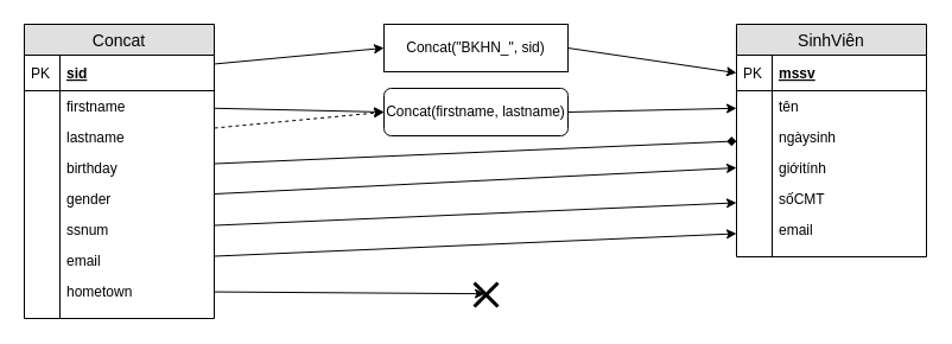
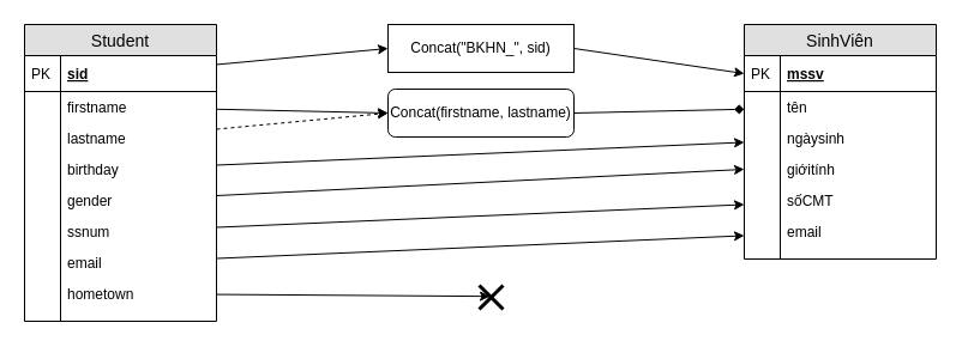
  <mxCell id="0" />
  <mxCell id="1" parent="0" />
- <mxCell id="2" value="Concat" style="swimlane;fontStyle=0;childLayout=stackLayout;horizontal=1;startSize=26;fillColor=#e0e0e0;horizontalStack=0;resizeParent=1;resizeParentMax=0;resizeLast=0;collapsible=1;marginBottom=0;swimlaneFillColor=#ffffff;align=center;fontSize=14;" vertex="1" parent="1"><mxGeometry x="20" y="20" width="160" height="248" as="geometry" /></mxCell>
+ <mxCell id="2" value="Student" style="swimlane;fontStyle=0;childLayout=stackLayout;horizontal=1;startSize=26;fillColor=#e0e0e0;horizontalStack=0;resizeParent=1;resizeParentMax=0;resizeLast=0;collapsible=1;marginBottom=0;swimlaneFillColor=#ffffff;align=center;fontSize=14;" vertex="1" parent="1"><mxGeometry x="20" y="20" width="160" height="248" as="geometry" /></mxCell>
  <mxCell id="3" value="sid" style="shape=partialRectangle;top=0;left=0;right=0;bottom=1;align=left;verticalAlign=middle;fillColor=none;spacingLeft=34;spacingRight=4;overflow=hidden;rotatable=0;points=[[0,0.5],[1,0.5]];portConstraint=eastwest;dropTarget=0;fontStyle=5;fontSize=12;" vertex="1" parent="2"><mxGeometry y="26" width="160" height="30" as="geometry" /></mxCell>
  <mxCell id="4" value="PK" style="shape=partialRectangle;top=0;left=0;bottom=0;fillColor=none;align=left;verticalAlign=middle;spacingLeft=4;spacingRight=4;overflow=hidden;rotatable=0;points=[];portConstraint=eastwest;part=1;fontSize=12;" vertex="1" connectable="0" parent="3"><mxGeometry width="30" height="30" as="geometry" /></mxCell>
  <mxCell id="5" value="firstname" style="shape=partialRectangle;top=0;left=0;right=0;bottom=0;align=left;verticalAlign=top;fillColor=none;spacingLeft=34;spacingRight=4;overflow=hidden;rotatable=0;points=[[0,0.5],[1,0.5]];portConstraint=eastwest;dropTarget=0;fontSize=12;" vertex="1" parent="2"><mxGeometry y="56" width="160" height="26" as="geometry" /></mxCell>
  <mxCell id="6" value="" style="shape=partialRectangle;top=0;left=0;bottom=0;fillColor=none;align=left;verticalAlign=top;spacingLeft=4;spacingRight=4;overflow=hidden;rotatable=0;points=[];portConstraint=eastwest;part=1;fontSize=12;" vertex="1" connectable="0" parent="5"><mxGeometry width="30" height="26" as="geometry" /></mxCell>
  <mxCell id="7" value="lastname" style="shape=partialRectangle;top=0;left=0;right=0;bottom=0;align=left;verticalAlign=top;fillColor=none;spacingLeft=34;spacingRight=4;overflow=hidden;rotatable=0;points=[[0,0.5],[1,0.5]];portConstraint=eastwest;dropTarget=0;fontSize=12;" vertex="1" parent="2"><mxGeometry y="82" width="160" height="26" as="geometry" /></mxCell>
  <mxCell id="8" value="" style="shape=partialRectangle;top=0;left=0;bottom=0;fillColor=none;align=left;verticalAlign=top;spacingLeft=4;spacingRight=4;overflow=hidden;rotatable=0;points=[];portConstraint=eastwest;part=1;fontSize=12;" vertex="1" connectable="0" parent="7"><mxGeometry width="30" height="26" as="geometry" /></mxCell>
  <mxCell id="9" value="birthday" style="shape=partialRectangle;top=0;left=0;right=0;bottom=0;align=left;verticalAlign=top;fillColor=none;spacingLeft=34;spacingRight=4;overflow=hidden;rotatable=0;points=[[0,0.5],[1,0.5]];portConstraint=eastwest;dropTarget=0;fontSize=12;" vertex="1" parent="2"><mxGeometry y="108" width="160" height="26" as="geometry" /></mxCell>
  <mxCell id="10" value="" style="shape=partialRectangle;top=0;left=0;bottom=0;fillColor=none;align=left;verticalAlign=top;spacingLeft=4;spacingRight=4;overflow=hidden;rotatable=0;points=[];portConstraint=eastwest;part=1;fontSize=12;" vertex="1" connectable="0" parent="9"><mxGeometry width="30" height="26" as="geometry" /></mxCell>
  <mxCell id="11" value="gender" style="shape=partialRectangle;top=0;left=0;right=0;bottom=0;align=left;verticalAlign=top;fillColor=none;spacingLeft=34;spacingRight=4;overflow=hidden;rotatable=0;points=[[0,0.5],[1,0.5]];portConstraint=eastwest;dropTarget=0;fontSize=12;" vertex="1" parent="2"><mxGeometry y="134" width="160" height="26" as="geometry" /></mxCell>
  <mxCell id="12" value="" style="shape=partialRectangle;top=0;left=0;bottom=0;fillColor=none;align=left;verticalAlign=top;spacingLeft=4;spacingRight=4;overflow=hidden;rotatable=0;points=[];portConstraint=eastwest;part=1;fontSize=12;" vertex="1" connectable="0" parent="11"><mxGeometry width="30" height="26" as="geometry" /></mxCell>
  <mxCell id="13" value="ssnum" style="shape=partialRectangle;top=0;left=0;right=0;bottom=0;align=left;verticalAlign=top;fillColor=none;spacingLeft=34;spacingRight=4;overflow=hidden;rotatable=0;points=[[0,0.5],[1,0.5]];portConstraint=eastwest;dropTarget=0;fontSize=12;" vertex="1" parent="2"><mxGeometry y="160" width="160" height="26" as="geometry" /></mxCell>
  <mxCell id="14" value="" style="shape=partialRectangle;top=0;left=0;bottom=0;fillColor=none;align=left;verticalAlign=top;spacingLeft=4;spacingRight=4;overflow=hidden;rotatable=0;points=[];portConstraint=eastwest;part=1;fontSize=12;" vertex="1" connectable="0" parent="13"><mxGeometry width="30" height="26" as="geometry" /></mxCell>
  <mxCell id="15" value="email" style="shape=partialRectangle;top=0;left=0;right=0;bottom=0;align=left;verticalAlign=top;fillColor=none;spacingLeft=34;spacingRight=4;overflow=hidden;rotatable=0;points=[[0,0.5],[1,0.5]];portConstraint=eastwest;dropTarget=0;fontSize=12;" vertex="1" parent="2"><mxGeometry y="186" width="160" height="26" as="geometry" /></mxCell>
  <mxCell id="16" value="" style="shape=partialRectangle;top=0;left=0;bottom=0;fillColor=none;align=left;verticalAlign=top;spacingLeft=4;spacingRight=4;overflow=hidden;rotatable=0;points=[];portConstraint=eastwest;part=1;fontSize=12;" vertex="1" connectable="0" parent="15"><mxGeometry width="30" height="26" as="geometry" /></mxCell>
  <mxCell id="17" value="hometown" style="shape=partialRectangle;top=0;left=0;right=0;bottom=0;align=left;verticalAlign=top;fillColor=none;spacingLeft=34;spacingRight=4;overflow=hidden;rotatable=0;points=[[0,0.5],[1,0.5]];portConstraint=eastwest;dropTarget=0;fontSize=12;" vertex="1" parent="2"><mxGeometry y="212" width="160" height="26" as="geometry" /></mxCell>
  <mxCell id="18" value="" style="shape=partialRectangle;top=0;left=0;bottom=0;fillColor=none;align=left;verticalAlign=top;spacingLeft=4;spacingRight=4;overflow=hidden;rotatable=0;points=[];portConstraint=eastwest;part=1;fontSize=12;" vertex="1" connectable="0" parent="17"><mxGeometry width="30" height="26" as="geometry" /></mxCell>
  <mxCell id="19" value="" style="shape=partialRectangle;top=0;left=0;right=0;bottom=0;align=left;verticalAlign=top;fillColor=none;spacingLeft=34;spacingRight=4;overflow=hidden;rotatable=0;points=[[0,0.5],[1,0.5]];portConstraint=eastwest;dropTarget=0;fontSize=12;" vertex="1" parent="2"><mxGeometry y="238" width="160" height="10" as="geometry" /></mxCell>
  <mxCell id="20" value="" style="shape=partialRectangle;top=0;left=0;bottom=0;fillColor=none;align=left;verticalAlign=top;spacingLeft=4;spacingRight=4;overflow=hidden;rotatable=0;points=[];portConstraint=eastwest;part=1;fontSize=12;" vertex="1" connectable="0" parent="19"><mxGeometry width="30" height="10" as="geometry" /></mxCell>
  <mxCell id="21" value="SinhViên" style="swimlane;fontStyle=0;childLayout=stackLayout;horizontal=1;startSize=26;fillColor=#e0e0e0;horizontalStack=0;resizeParent=1;resizeParentMax=0;resizeLast=0;collapsible=1;marginBottom=0;swimlaneFillColor=#ffffff;align=center;fontSize=14;" vertex="1" parent="1"><mxGeometry x="620" y="20" width="160" height="196" as="geometry" /></mxCell>
  <mxCell id="22" value="mssv" style="shape=partialRectangle;top=0;left=0;right=0;bottom=1;align=left;verticalAlign=middle;fillColor=none;spacingLeft=34;spacingRight=4;overflow=hidden;rotatable=0;points=[[0,0.5],[1,0.5]];portConstraint=eastwest;dropTarget=0;fontStyle=5;fontSize=12;" vertex="1" parent="21"><mxGeometry y="26" width="160" height="30" as="geometry" /></mxCell>
  <mxCell id="23" value="PK" style="shape=partialRectangle;top=0;left=0;bottom=0;fillColor=none;align=left;verticalAlign=middle;spacingLeft=4;spacingRight=4;overflow=hidden;rotatable=0;points=[];portConstraint=eastwest;part=1;fontSize=12;" vertex="1" connectable="0" parent="22"><mxGeometry width="30" height="30" as="geometry" /></mxCell>
  <mxCell id="24" value="tên" style="shape=partialRectangle;top=0;left=0;right=0;bottom=0;align=left;verticalAlign=top;fillColor=none;spacingLeft=34;spacingRight=4;overflow=hidden;rotatable=0;points=[[0,0.5],[1,0.5]];portConstraint=eastwest;dropTarget=0;fontSize=12;" vertex="1" parent="21"><mxGeometry y="56" width="160" height="26" as="geometry" /></mxCell>
  <mxCell id="25" value="" style="shape=partialRectangle;top=0;left=0;bottom=0;fillColor=none;align=left;verticalAlign=top;spacingLeft=4;spacingRight=4;overflow=hidden;rotatable=0;points=[];portConstraint=eastwest;part=1;fontSize=12;" vertex="1" connectable="0" parent="24"><mxGeometry width="30" height="26" as="geometry" /></mxCell>
  <mxCell id="26" value="ngàysinh" style="shape=partialRectangle;top=0;left=0;right=0;bottom=0;align=left;verticalAlign=top;fillColor=none;spacingLeft=34;spacingRight=4;overflow=hidden;rotatable=0;points=[[0,0.5],[1,0.5]];portConstraint=eastwest;dropTarget=0;fontSize=12;" vertex="1" parent="21"><mxGeometry y="82" width="160" height="26" as="geometry" /></mxCell>
  <mxCell id="27" value="" style="shape=partialRectangle;top=0;left=0;bottom=0;fillColor=none;align=left;verticalAlign=top;spacingLeft=4;spacingRight=4;overflow=hidden;rotatable=0;points=[];portConstraint=eastwest;part=1;fontSize=12;" vertex="1" connectable="0" parent="26"><mxGeometry width="30" height="26" as="geometry" /></mxCell>
  <mxCell id="28" value="giớitính" style="shape=partialRectangle;top=0;left=0;right=0;bottom=0;align=left;verticalAlign=top;fillColor=none;spacingLeft=34;spacingRight=4;overflow=hidden;rotatable=0;points=[[0,0.5],[1,0.5]];portConstraint=eastwest;dropTarget=0;fontSize=12;" vertex="1" parent="21"><mxGeometry y="108" width="160" height="26" as="geometry" /></mxCell>
  <mxCell id="29" value="" style="shape=partialRectangle;top=0;left=0;bottom=0;fillColor=none;align=left;verticalAlign=top;spacingLeft=4;spacingRight=4;overflow=hidden;rotatable=0;points=[];portConstraint=eastwest;part=1;fontSize=12;" vertex="1" connectable="0" parent="28"><mxGeometry width="30" height="26" as="geometry" /></mxCell>
  <mxCell id="30" value="sốCMT" style="shape=partialRectangle;top=0;left=0;right=0;bottom=0;align=left;verticalAlign=top;fillColor=none;spacingLeft=34;spacingRight=4;overflow=hidden;rotatable=0;points=[[0,0.5],[1,0.5]];portConstraint=eastwest;dropTarget=0;fontSize=12;" vertex="1" parent="21"><mxGeometry y="134" width="160" height="26" as="geometry" /></mxCell>
  <mxCell id="31" value="" style="shape=partialRectangle;top=0;left=0;bottom=0;fillColor=none;align=left;verticalAlign=top;spacingLeft=4;spacingRight=4;overflow=hidden;rotatable=0;points=[];portConstraint=eastwest;part=1;fontSize=12;" vertex="1" connectable="0" parent="30"><mxGeometry width="30" height="26" as="geometry" /></mxCell>
  <mxCell id="32" value="email" style="shape=partialRectangle;top=0;left=0;right=0;bottom=0;align=left;verticalAlign=top;fillColor=none;spacingLeft=34;spacingRight=4;overflow=hidden;rotatable=0;points=[[0,0.5],[1,0.5]];portConstraint=eastwest;dropTarget=0;fontSize=12;" vertex="1" parent="21"><mxGeometry y="160" width="160" height="26" as="geometry" /></mxCell>
  <mxCell id="33" value="" style="shape=partialRectangle;top=0;left=0;bottom=0;fillColor=none;align=left;verticalAlign=top;spacingLeft=4;spacingRight=4;overflow=hidden;rotatable=0;points=[];portConstraint=eastwest;part=1;fontSize=12;" vertex="1" connectable="0" parent="32"><mxGeometry width="30" height="26" as="geometry" /></mxCell>
  <mxCell id="34" value="" style="shape=partialRectangle;top=0;left=0;right=0;bottom=0;align=left;verticalAlign=top;fillColor=none;spacingLeft=34;spacingRight=4;overflow=hidden;rotatable=0;points=[[0,0.5],[1,0.5]];portConstraint=eastwest;dropTarget=0;fontSize=12;" vertex="1" parent="21"><mxGeometry y="186" width="160" height="10" as="geometry" /></mxCell>
  <mxCell id="35" value="" style="shape=partialRectangle;top=0;left=0;bottom=0;fillColor=none;align=left;verticalAlign=top;spacingLeft=4;spacingRight=4;overflow=hidden;rotatable=0;points=[];portConstraint=eastwest;part=1;fontSize=12;" vertex="1" connectable="0" parent="34"><mxGeometry width="30" height="10" as="geometry" /></mxCell>
  <mxCell id="36" value="" style="endArrow=classic;html=1;" edge="1" parent="1" source="15" target="32"><mxGeometry width="50" height="50" relative="1" as="geometry"><mxPoint x="20" y="340" as="sourcePoint" /><mxPoint x="70" y="290" as="targetPoint" /></mxGeometry></mxCell>
  <mxCell id="37" value="" style="endArrow=classic;html=1;" edge="1" parent="1" source="13" target="30"><mxGeometry width="50" height="50" relative="1" as="geometry"><mxPoint x="20" y="340" as="sourcePoint" /><mxPoint x="70" y="290" as="targetPoint" /></mxGeometry></mxCell>
  <mxCell id="38" value="" style="endArrow=classic;html=1;entryX=0;entryY=0.5;entryDx=0;entryDy=0;" edge="1" parent="1" source="11" target="28"><mxGeometry width="50" height="50" relative="1" as="geometry"><mxPoint x="10" y="420" as="sourcePoint" /><mxPoint x="60" y="370" as="targetPoint" /></mxGeometry></mxCell>
- <mxCell id="39" value="" style="endArrow=diamond;html=1;" edge="1" parent="1" source="9" target="26"><mxGeometry width="50" height="50" relative="1" as="geometry"><mxPoint x="0" y="500" as="sourcePoint" /><mxPoint x="50" y="450" as="targetPoint" /></mxGeometry></mxCell>
+ <mxCell id="39" value="" style="endArrow=classic;html=1;" edge="1" parent="1" source="9" target="26"><mxGeometry width="50" height="50" relative="1" as="geometry"><mxPoint x="0" y="500" as="sourcePoint" /><mxPoint x="50" y="450" as="targetPoint" /></mxGeometry></mxCell>
  <mxCell id="40" value="Concat(firstname, lastname)" style="whiteSpace=wrap;html=1;rounded=1;" vertex="1" parent="1"><mxGeometry x="323" y="74" width="155" height="40" as="geometry" /></mxCell>
  <mxCell id="41" value="" style="endArrow=classic;html=1;entryX=0;entryY=0.5;entryDx=0;entryDy=0;" edge="1" parent="1" source="5" target="40"><mxGeometry width="50" height="50" relative="1" as="geometry"><mxPoint x="20" y="340" as="sourcePoint" /><mxPoint x="70" y="290" as="targetPoint" /></mxGeometry></mxCell>
  <mxCell id="42" value="" style="endArrow=classic;html=1;entryX=0;entryY=0.5;entryDx=0;entryDy=0;dashed=1;" edge="1" parent="1" source="7" target="40"><mxGeometry width="50" height="50" relative="1" as="geometry"><mxPoint x="10" y="420" as="sourcePoint" /><mxPoint x="60" y="370" as="targetPoint" /></mxGeometry></mxCell>
- <mxCell id="43" value="" style="endArrow=classic;html=1;exitX=1;exitY=0.5;exitDx=0;exitDy=0;" edge="1" parent="1" source="40" target="24"><mxGeometry width="50" height="50" relative="1" as="geometry"><mxPoint x="20" y="340" as="sourcePoint" /><mxPoint x="70" y="290" as="targetPoint" /></mxGeometry></mxCell>
+ <mxCell id="43" value="" style="endArrow=diamond;html=1;exitX=1;exitY=0.5;exitDx=0;exitDy=0;" edge="1" parent="1" source="40" target="24"><mxGeometry width="50" height="50" relative="1" as="geometry"><mxPoint x="20" y="340" as="sourcePoint" /><mxPoint x="70" y="290" as="targetPoint" /></mxGeometry></mxCell>
  <mxCell id="44" value="Concat(&quot;BKHN_&quot;, sid)" style="rounded=0;whiteSpace=wrap;html=1;" vertex="1" parent="1"><mxGeometry x="323" y="20" width="155" height="40" as="geometry" /></mxCell>
  <mxCell id="45" value="" style="endArrow=classic;html=1;entryX=0;entryY=0.5;entryDx=0;entryDy=0;" edge="1" parent="1" source="3" target="44"><mxGeometry width="50" height="50" relative="1" as="geometry"><mxPoint x="20" y="340" as="sourcePoint" /><mxPoint x="70" y="290" as="targetPoint" /></mxGeometry></mxCell>
  <mxCell id="46" value="" style="endArrow=classic;html=1;entryX=0;entryY=0.5;entryDx=0;entryDy=0;exitX=1;exitY=0.5;exitDx=0;exitDy=0;" edge="1" parent="1" source="44" target="22"><mxGeometry width="50" height="50" relative="1" as="geometry"><mxPoint x="20" y="340" as="sourcePoint" /><mxPoint x="70" y="290" as="targetPoint" /></mxGeometry></mxCell>
  <mxCell id="47" value="" style="shape=umlDestroy;whiteSpace=wrap;html=1;strokeWidth=3;" vertex="1" parent="1"><mxGeometry x="399" y="238" width="20" height="20" as="geometry" /></mxCell>
  <mxCell id="48" value="" style="endArrow=classic;html=1;entryX=0.45;entryY=0.459;entryDx=0;entryDy=0;entryPerimeter=0;" edge="1" parent="1" source="17" target="47"><mxGeometry width="50" height="50" relative="1" as="geometry"><mxPoint x="20" y="340" as="sourcePoint" /><mxPoint x="70" y="290" as="targetPoint" /></mxGeometry></mxCell>
